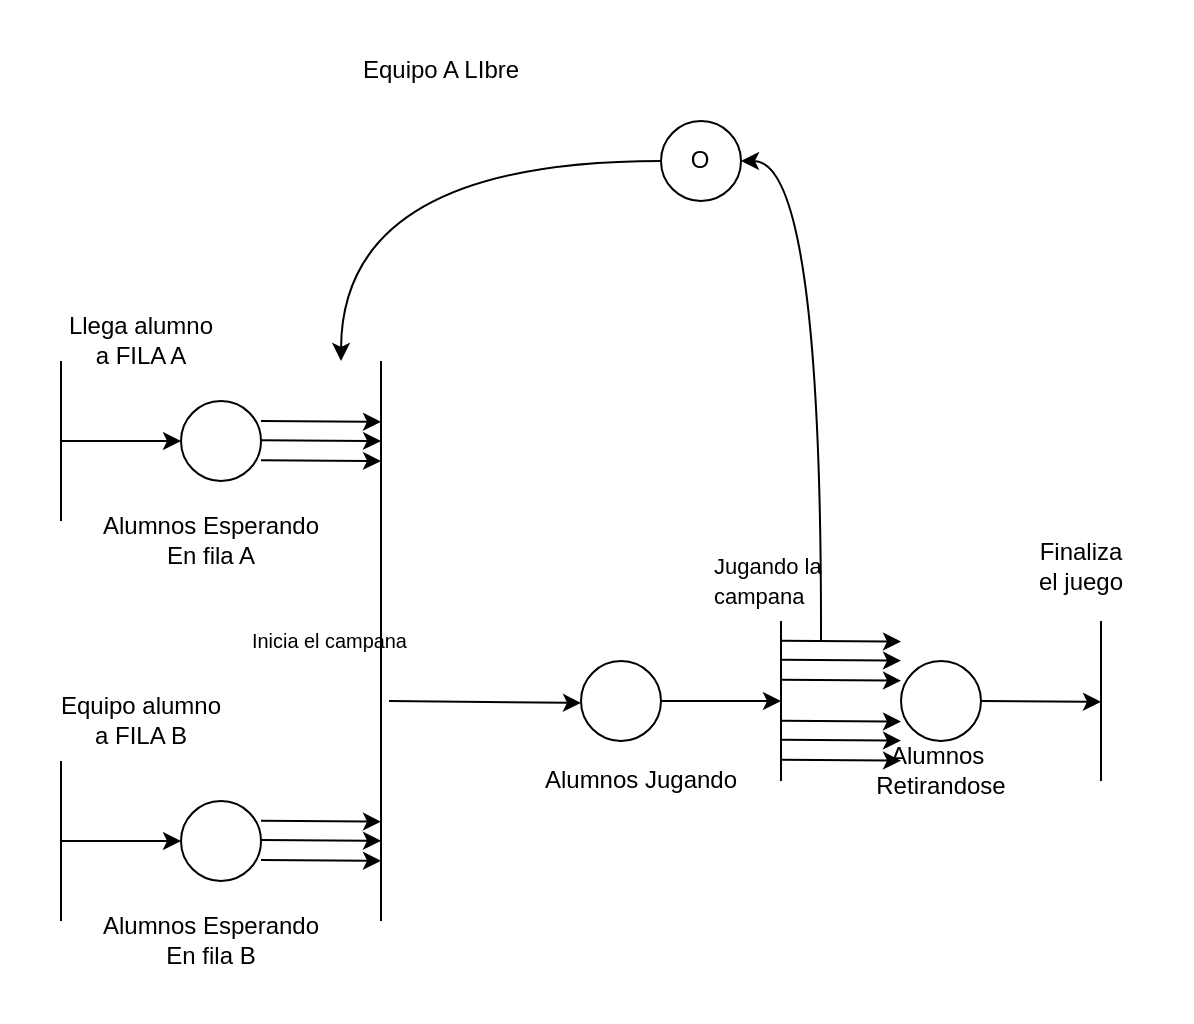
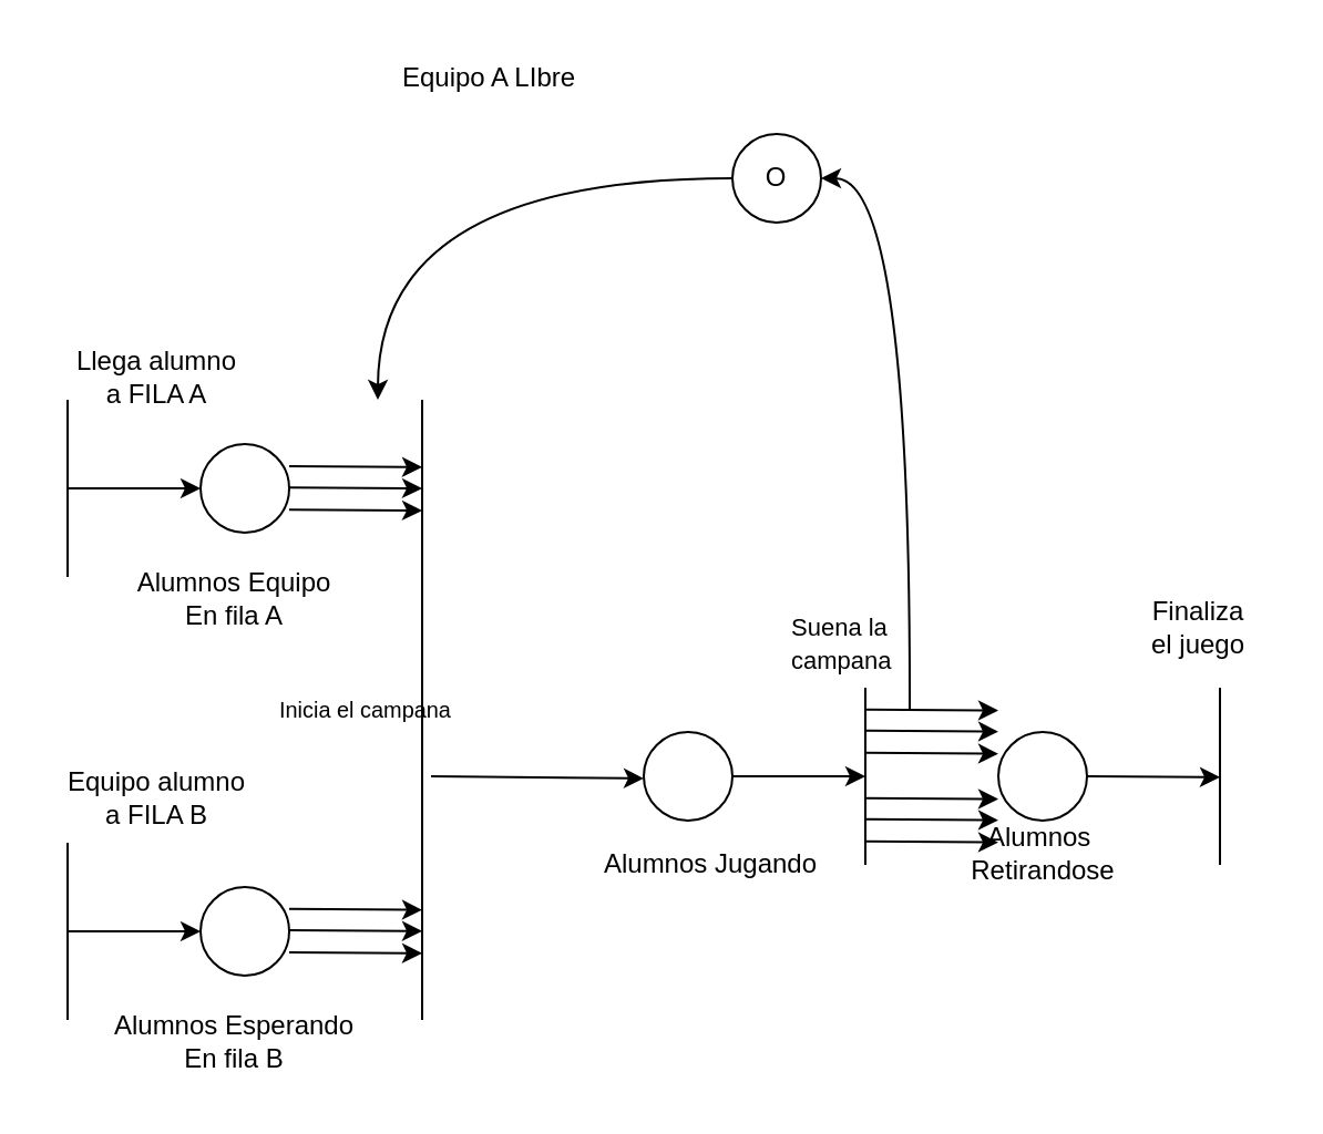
  <mxCell id="0" />
  <mxCell id="1" parent="0" />
  <mxCell id="2" value="Llega alumno&lt;div&gt;a FILA A&lt;/div&gt;" style="text;html=1;align=center;verticalAlign=middle;resizable=0;points=[];autosize=1;strokeColor=none;fillColor=none;" vertex="1" parent="1"><mxGeometry x="20" y="150" width="100" height="40" as="geometry" /></mxCell>
  <mxCell id="3" value="Equipo alumno&lt;div&gt;a FILA B&lt;/div&gt;" style="text;html=1;align=center;verticalAlign=middle;resizable=0;points=[];autosize=1;strokeColor=none;fillColor=none;" vertex="1" parent="1"><mxGeometry x="20" y="340" width="100" height="40" as="geometry" /></mxCell>
  <mxCell id="4" value="" style="endArrow=none;html=1;rounded=0;" edge="1" parent="1"><mxGeometry width="50" height="50" relative="1" as="geometry"><mxPoint x="30" y="260" as="sourcePoint" /><mxPoint x="30" y="180" as="targetPoint" /></mxGeometry></mxCell>
  <mxCell id="5" value="" style="endArrow=classic;html=1;rounded=0;" edge="1" parent="1"><mxGeometry width="50" height="50" relative="1" as="geometry"><mxPoint x="30" y="220" as="sourcePoint" /><mxPoint x="90" y="220" as="targetPoint" /></mxGeometry></mxCell>
  <mxCell id="6" value="" style="ellipse;whiteSpace=wrap;html=1;aspect=fixed;" vertex="1" parent="1"><mxGeometry x="90" y="200" width="40" height="40" as="geometry" /></mxCell>
  <mxCell id="7" value="" style="endArrow=none;html=1;rounded=0;" edge="1" parent="1"><mxGeometry width="50" height="50" relative="1" as="geometry"><mxPoint x="190" y="260" as="sourcePoint" /><mxPoint x="190" y="180" as="targetPoint" /></mxGeometry></mxCell>
  <mxCell id="8" value="" style="endArrow=classic;html=1;rounded=0;" edge="1" parent="1"><mxGeometry width="50" height="50" relative="1" as="geometry"><mxPoint x="130" y="219.58" as="sourcePoint" /><mxPoint x="190" y="220" as="targetPoint" /></mxGeometry></mxCell>
  <mxCell id="9" style="edgeStyle=orthogonalEdgeStyle;rounded=0;orthogonalLoop=1;jettySize=auto;html=1;curved=1;" edge="1" source="11" parent="1"><mxGeometry relative="1" as="geometry"><mxPoint x="170" y="180" as="targetPoint" /></mxGeometry></mxCell>
  <mxCell id="10" style="edgeStyle=orthogonalEdgeStyle;rounded=0;orthogonalLoop=1;jettySize=auto;html=1;curved=1;endArrow=none;endFill=0;startArrow=classic;startFill=1;" edge="1" source="11" parent="1"><mxGeometry relative="1" as="geometry"><mxPoint x="410" y="320" as="targetPoint" /></mxGeometry></mxCell>
  <mxCell id="11" value="O" style="ellipse;whiteSpace=wrap;html=1;aspect=fixed;" vertex="1" parent="1"><mxGeometry x="330" y="60" width="40" height="40" as="geometry" /></mxCell>
  <mxCell id="12" style="edgeStyle=orthogonalEdgeStyle;rounded=0;orthogonalLoop=1;jettySize=auto;html=1;" edge="1" parent="1" source="13"><mxGeometry relative="1" as="geometry"><mxPoint x="390" y="350" as="targetPoint" /></mxGeometry></mxCell>
  <mxCell id="13" value="" style="ellipse;whiteSpace=wrap;html=1;aspect=fixed;" vertex="1" parent="1"><mxGeometry x="290" y="330" width="40" height="40" as="geometry" /></mxCell>
  <mxCell id="14" value="" style="endArrow=none;html=1;rounded=0;" edge="1" parent="1"><mxGeometry width="50" height="50" relative="1" as="geometry"><mxPoint x="390" y="390" as="sourcePoint" /><mxPoint x="390" y="310" as="targetPoint" /></mxGeometry></mxCell>
  <mxCell id="15" value="" style="endArrow=classic;html=1;rounded=0;" edge="1" parent="1"><mxGeometry width="50" height="50" relative="1" as="geometry"><mxPoint x="490" y="350" as="sourcePoint" /><mxPoint x="550" y="350.42" as="targetPoint" /></mxGeometry></mxCell>
  <mxCell id="16" value="" style="endArrow=classic;html=1;rounded=0;exitX=1.05;exitY=0.817;exitDx=0;exitDy=0;exitPerimeter=0;" edge="1" parent="1"><mxGeometry width="50" height="50" relative="1" as="geometry"><mxPoint x="194" y="350" as="sourcePoint" /><mxPoint x="290" y="350.98" as="targetPoint" /></mxGeometry></mxCell>
  <mxCell id="17" value="" style="endArrow=none;html=1;rounded=0;" edge="1" parent="1"><mxGeometry width="50" height="50" relative="1" as="geometry"><mxPoint x="30" y="460" as="sourcePoint" /><mxPoint x="30" y="380" as="targetPoint" /></mxGeometry></mxCell>
  <mxCell id="18" value="" style="endArrow=classic;html=1;rounded=0;" edge="1" parent="1"><mxGeometry width="50" height="50" relative="1" as="geometry"><mxPoint x="30" y="420" as="sourcePoint" /><mxPoint x="90" y="420" as="targetPoint" /></mxGeometry></mxCell>
  <mxCell id="19" value="" style="ellipse;whiteSpace=wrap;html=1;aspect=fixed;" vertex="1" parent="1"><mxGeometry x="90" y="400" width="40" height="40" as="geometry" /></mxCell>
  <mxCell id="20" value="" style="endArrow=none;html=1;rounded=0;" edge="1" parent="1"><mxGeometry width="50" height="50" relative="1" as="geometry"><mxPoint x="190" y="460" as="sourcePoint" /><mxPoint x="190" y="260" as="targetPoint" /></mxGeometry></mxCell>
  <mxCell id="21" value="&lt;h5&gt;&lt;span style=&quot;font-weight: 400;&quot;&gt;Inicia el campana&lt;/span&gt;&lt;/h5&gt;" style="text;html=1;align=left;verticalAlign=middle;resizable=0;points=[];autosize=1;strokeColor=none;fillColor=none;" vertex="1" parent="1"><mxGeometry x="124" y="290" width="80" height="60" as="geometry" /></mxCell>
  <mxCell id="22" value="Alumnos Jugando" style="text;html=1;align=center;verticalAlign=middle;resizable=0;points=[];autosize=1;strokeColor=none;fillColor=none;" vertex="1" parent="1"><mxGeometry x="260" y="375" width="120" height="30" as="geometry" /></mxCell>
- <mxCell id="23" value="&lt;span style=&quot;font-size: 11px;&quot;&gt;Jugando la&lt;/span&gt;&lt;div&gt;&lt;span style=&quot;font-size: 11px;&quot;&gt;campana&lt;/span&gt;&lt;/div&gt;" style="text;html=1;align=left;verticalAlign=middle;resizable=0;points=[];autosize=1;strokeColor=none;fillColor=none;" vertex="1" parent="1"><mxGeometry x="355" y="270" width="70" height="40" as="geometry" /></mxCell>
+ <mxCell id="23" value="&lt;span style=&quot;font-size: 11px;&quot;&gt;Suena la&lt;/span&gt;&lt;div&gt;&lt;span style=&quot;font-size: 11px;&quot;&gt;campana&lt;/span&gt;&lt;/div&gt;" style="text;html=1;align=left;verticalAlign=middle;resizable=0;points=[];autosize=1;strokeColor=none;fillColor=none;" vertex="1" parent="1"><mxGeometry x="355" y="270" width="70" height="40" as="geometry" /></mxCell>
  <mxCell id="24" value="Equipo A LIbre" style="text;html=1;align=center;verticalAlign=middle;resizable=0;points=[];autosize=1;strokeColor=none;fillColor=none;" vertex="1" parent="1"><mxGeometry x="170" y="20" width="100" height="30" as="geometry" /></mxCell>
  <mxCell id="25" value="" style="ellipse;whiteSpace=wrap;html=1;aspect=fixed;" vertex="1" parent="1"><mxGeometry x="450" y="330" width="40" height="40" as="geometry" /></mxCell>
  <mxCell id="26" value="" style="endArrow=none;html=1;rounded=0;" edge="1" parent="1"><mxGeometry width="50" height="50" relative="1" as="geometry"><mxPoint x="550" y="390" as="sourcePoint" /><mxPoint x="550" y="310" as="targetPoint" /></mxGeometry></mxCell>
  <mxCell id="27" value="Alumnos&amp;nbsp;&lt;div&gt;Retirandose&lt;/div&gt;" style="text;html=1;align=center;verticalAlign=middle;resizable=0;points=[];autosize=1;strokeColor=none;fillColor=none;" vertex="1" parent="1"><mxGeometry x="425" y="365" width="90" height="40" as="geometry" /></mxCell>
  <mxCell id="28" value="Finaliza&lt;div&gt;el juego&lt;/div&gt;" style="text;html=1;align=center;verticalAlign=middle;resizable=0;points=[];autosize=1;strokeColor=none;fillColor=none;" vertex="1" parent="1"><mxGeometry x="505" y="263" width="70" height="40" as="geometry" /></mxCell>
  <mxCell id="29" value="" style="endArrow=classic;html=1;rounded=0;" edge="1" parent="1"><mxGeometry width="50" height="50" relative="1" as="geometry"><mxPoint x="130" y="229.58" as="sourcePoint" /><mxPoint x="190" y="230" as="targetPoint" /></mxGeometry></mxCell>
  <mxCell id="30" value="" style="endArrow=classic;html=1;rounded=0;" edge="1" parent="1"><mxGeometry width="50" height="50" relative="1" as="geometry"><mxPoint x="130" y="210" as="sourcePoint" /><mxPoint x="190" y="210.42" as="targetPoint" /></mxGeometry></mxCell>
  <mxCell id="31" value="" style="endArrow=classic;html=1;rounded=0;" edge="1" parent="1"><mxGeometry width="50" height="50" relative="1" as="geometry"><mxPoint x="130" y="419.5" as="sourcePoint" /><mxPoint x="190" y="419.92" as="targetPoint" /></mxGeometry></mxCell>
  <mxCell id="32" value="" style="endArrow=classic;html=1;rounded=0;" edge="1" parent="1"><mxGeometry width="50" height="50" relative="1" as="geometry"><mxPoint x="130" y="429.5" as="sourcePoint" /><mxPoint x="190" y="429.92" as="targetPoint" /></mxGeometry></mxCell>
  <mxCell id="33" value="" style="endArrow=classic;html=1;rounded=0;" edge="1" parent="1"><mxGeometry width="50" height="50" relative="1" as="geometry"><mxPoint x="130" y="409.92" as="sourcePoint" /><mxPoint x="190" y="410.34" as="targetPoint" /></mxGeometry></mxCell>
- <mxCell id="34" value="Alumnos Esperando&lt;div&gt;En fila A&lt;/div&gt;" style="text;html=1;align=center;verticalAlign=middle;resizable=0;points=[];autosize=1;strokeColor=none;fillColor=none;" vertex="1" parent="1"><mxGeometry x="40" y="250" width="130" height="40" as="geometry" /></mxCell>
+ <mxCell id="34" value="Alumnos Equipo&lt;div&gt;En fila A&lt;/div&gt;" style="text;html=1;align=center;verticalAlign=middle;resizable=0;points=[];autosize=1;strokeColor=none;fillColor=none;" vertex="1" parent="1"><mxGeometry x="40" y="250" width="130" height="40" as="geometry" /></mxCell>
  <mxCell id="35" value="Alumnos Esperando&lt;div&gt;En fila B&lt;/div&gt;" style="text;html=1;align=center;verticalAlign=middle;resizable=0;points=[];autosize=1;strokeColor=none;fillColor=none;" vertex="1" parent="1"><mxGeometry x="40" y="450" width="130" height="40" as="geometry" /></mxCell>
  <mxCell id="36" value="" style="endArrow=classic;html=1;rounded=0;" edge="1" parent="1"><mxGeometry width="50" height="50" relative="1" as="geometry"><mxPoint x="390" y="329.43" as="sourcePoint" /><mxPoint x="450" y="329.85" as="targetPoint" /></mxGeometry></mxCell>
  <mxCell id="37" value="" style="endArrow=classic;html=1;rounded=0;" edge="1" parent="1"><mxGeometry width="50" height="50" relative="1" as="geometry"><mxPoint x="390" y="339.43" as="sourcePoint" /><mxPoint x="450" y="339.85" as="targetPoint" /></mxGeometry></mxCell>
  <mxCell id="38" value="" style="endArrow=classic;html=1;rounded=0;" edge="1" parent="1"><mxGeometry width="50" height="50" relative="1" as="geometry"><mxPoint x="390" y="319.85" as="sourcePoint" /><mxPoint x="450" y="320.27" as="targetPoint" /></mxGeometry></mxCell>
  <mxCell id="39" value="" style="endArrow=classic;html=1;rounded=0;" edge="1" parent="1"><mxGeometry width="50" height="50" relative="1" as="geometry"><mxPoint x="390" y="369.43" as="sourcePoint" /><mxPoint x="450" y="369.85" as="targetPoint" /></mxGeometry></mxCell>
  <mxCell id="40" value="" style="endArrow=classic;html=1;rounded=0;" edge="1" parent="1"><mxGeometry width="50" height="50" relative="1" as="geometry"><mxPoint x="390" y="379.43" as="sourcePoint" /><mxPoint x="450" y="379.85" as="targetPoint" /></mxGeometry></mxCell>
  <mxCell id="41" value="" style="endArrow=classic;html=1;rounded=0;" edge="1" parent="1"><mxGeometry width="50" height="50" relative="1" as="geometry"><mxPoint x="390" y="359.85" as="sourcePoint" /><mxPoint x="450" y="360.27" as="targetPoint" /></mxGeometry></mxCell>
